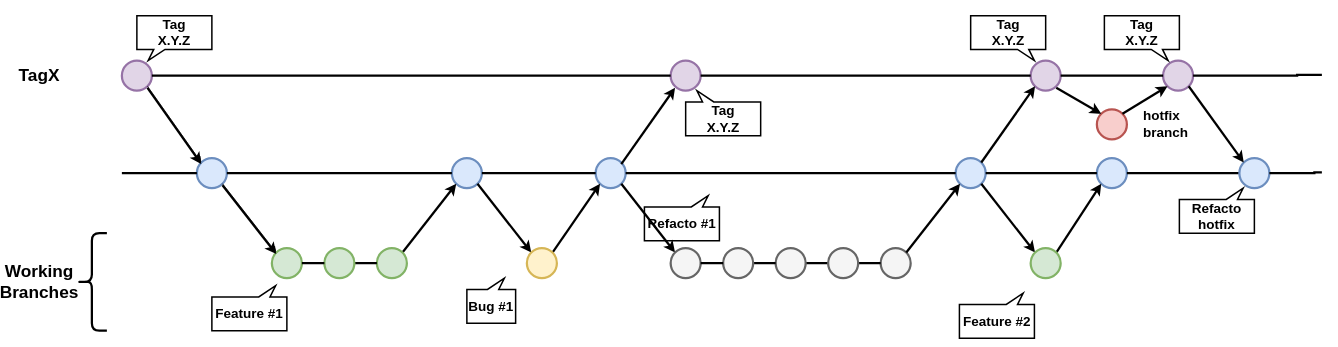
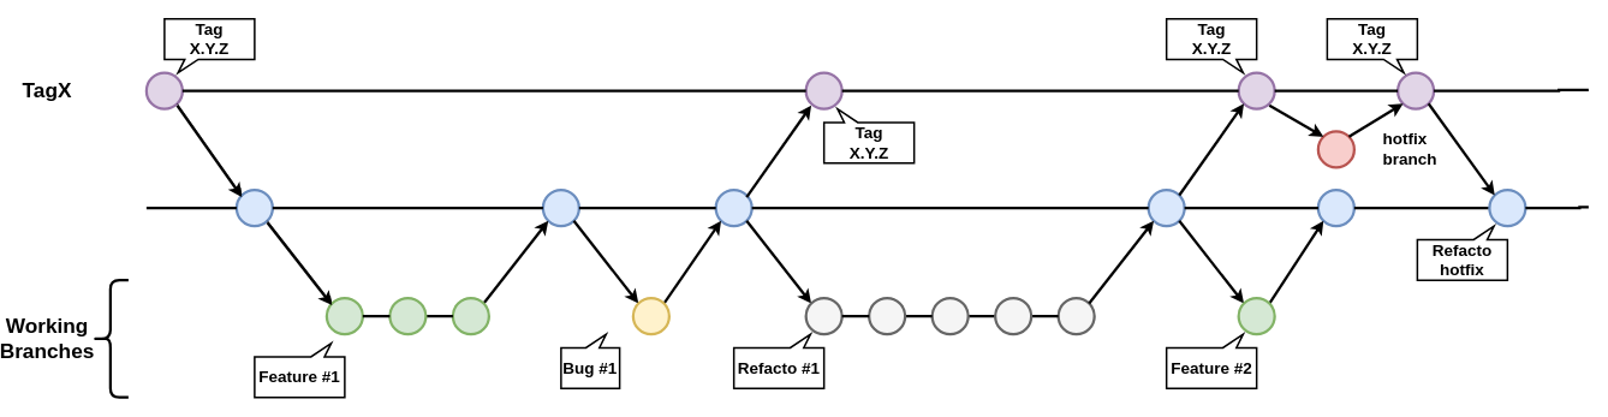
  <mxCell id="0" />
  <mxCell id="1" parent="0" />
  <mxCell id="2" value="" style="shape=curlyBracket;whiteSpace=wrap;html=1;rounded=1;strokeWidth=3;" parent="1" vertex="1"><mxGeometry x="90" y="310" width="40" height="130" as="geometry" /></mxCell>
  <mxCell id="3" value="&lt;b style=&quot;font-size: 23px&quot;&gt;Working&lt;br style=&quot;font-size: 23px&quot;&gt;Branches&lt;/b&gt;" style="text;html=1;strokeColor=none;fillColor=none;align=center;verticalAlign=middle;whiteSpace=wrap;rounded=0;fontSize=23;" parent="1" vertex="1"><mxGeometry x="20" y="365" width="40" height="20" as="geometry" /></mxCell>
  <mxCell id="4" value="&lt;b style=&quot;font-size: 23px;&quot;&gt;TagX&lt;/b&gt;" style="text;html=1;strokeColor=none;fillColor=none;align=center;verticalAlign=middle;whiteSpace=wrap;rounded=0;fontSize=23;" parent="1" vertex="1"><mxGeometry x="20" y="90" width="40" height="20" as="geometry" /></mxCell>
  <mxCell id="5" value="" style="ellipse;whiteSpace=wrap;html=1;aspect=fixed;fillColor=#e1d5e7;strokeColor=#9673a6;strokeWidth=3;" parent="1" vertex="1"><mxGeometry x="150" y="80" width="40" height="40" as="geometry" /></mxCell>
  <mxCell id="6" value="" style="ellipse;whiteSpace=wrap;html=1;aspect=fixed;fillColor=#e1d5e7;strokeColor=#9673a6;strokeWidth=3;" parent="1" vertex="1"><mxGeometry x="881.72" y="80" width="40" height="40" as="geometry" /></mxCell>
  <mxCell id="7" value="" style="ellipse;whiteSpace=wrap;html=1;aspect=fixed;fillColor=#e1d5e7;strokeColor=#9673a6;strokeWidth=3;" parent="1" vertex="1"><mxGeometry x="1361.72" y="80" width="40" height="40" as="geometry" /></mxCell>
  <mxCell id="8" value="" style="ellipse;whiteSpace=wrap;html=1;aspect=fixed;fillColor=#e1d5e7;strokeColor=#9673a6;strokeWidth=3;" parent="1" vertex="1"><mxGeometry x="1538.28" y="80" width="40" height="40" as="geometry" /></mxCell>
  <mxCell id="9" value="" style="ellipse;whiteSpace=wrap;html=1;aspect=fixed;fillColor=#dae8fc;strokeColor=#6c8ebf;strokeWidth=3;" parent="1" vertex="1"><mxGeometry x="250" y="210" width="40" height="40" as="geometry" /></mxCell>
  <mxCell id="10" value="" style="ellipse;whiteSpace=wrap;html=1;aspect=fixed;fillColor=#dae8fc;strokeColor=#6c8ebf;strokeWidth=3;" parent="1" vertex="1"><mxGeometry x="590" y="210" width="40" height="40" as="geometry" /></mxCell>
  <mxCell id="11" style="edgeStyle=orthogonalEdgeStyle;rounded=0;orthogonalLoop=1;jettySize=auto;html=1;endArrow=none;endFill=0;strokeWidth=3;" parent="1" source="9" target="10" edge="1"><mxGeometry x="100" y="140" as="geometry" /></mxCell>
  <mxCell id="12" value="" style="ellipse;whiteSpace=wrap;html=1;aspect=fixed;fillColor=#dae8fc;strokeColor=#6c8ebf;strokeWidth=3;" parent="1" vertex="1"><mxGeometry x="1261.72" y="210" width="40" height="40" as="geometry" /></mxCell>
  <mxCell id="13" value="" style="ellipse;whiteSpace=wrap;html=1;aspect=fixed;fillColor=#dae8fc;strokeColor=#6c8ebf;strokeWidth=3;" parent="1" vertex="1"><mxGeometry x="781.72" y="210" width="40" height="40" as="geometry" /></mxCell>
  <mxCell id="14" style="edgeStyle=orthogonalEdgeStyle;rounded=0;orthogonalLoop=1;jettySize=auto;html=1;endArrow=none;endFill=0;strokeWidth=3;" parent="1" source="10" target="13" edge="1"><mxGeometry x="370" y="140" as="geometry" /></mxCell>
  <mxCell id="15" style="edgeStyle=orthogonalEdgeStyle;rounded=0;orthogonalLoop=1;jettySize=auto;html=1;endArrow=none;endFill=0;" parent="1" edge="1"><mxGeometry x="100" y="260" as="geometry"><mxPoint x="250" y="350" as="targetPoint" /></mxGeometry></mxCell>
  <mxCell id="16" value="" style="endArrow=classic;html=1;exitX=1;exitY=1;exitDx=0;exitDy=0;entryX=0;entryY=0;entryDx=0;entryDy=0;" parent="1" source="5" target="9" edge="1"><mxGeometry width="50" height="50" relative="1" as="geometry"><mxPoint x="170" y="200" as="sourcePoint" /><mxPoint x="220" y="150" as="targetPoint" /></mxGeometry></mxCell>
  <mxCell id="17" value="" style="endArrow=classic;html=1;exitX=1;exitY=1;exitDx=0;exitDy=0;entryX=0;entryY=0;entryDx=0;entryDy=0;" parent="1" source="9" target="43" edge="1"><mxGeometry width="50" height="50" relative="1" as="geometry"><mxPoint x="194.142" y="124.142" as="sourcePoint" /><mxPoint x="265.858" y="225.858" as="targetPoint" /></mxGeometry></mxCell>
  <mxCell id="18" value="" style="endArrow=classic;html=1;exitX=1;exitY=0;exitDx=0;exitDy=0;entryX=0;entryY=1;entryDx=0;entryDy=0;strokeWidth=3;" parent="1" source="44" target="10" edge="1"><mxGeometry width="50" height="50" relative="1" as="geometry"><mxPoint x="294.142" y="254.142" as="sourcePoint" /><mxPoint x="365.858" y="345.858" as="targetPoint" /></mxGeometry></mxCell>
  <mxCell id="19" value="" style="endArrow=classic;html=1;exitX=1;exitY=1;exitDx=0;exitDy=0;entryX=0;entryY=0;entryDx=0;entryDy=0;strokeWidth=3;" parent="1" source="10" target="37" edge="1"><mxGeometry width="50" height="50" relative="1" as="geometry"><mxPoint x="294.142" y="254.142" as="sourcePoint" /><mxPoint x="365.858" y="345.858" as="targetPoint" /></mxGeometry></mxCell>
  <mxCell id="20" value="" style="endArrow=classic;html=1;entryX=0;entryY=1;entryDx=0;entryDy=0;strokeWidth=3;exitX=1;exitY=0;exitDx=0;exitDy=0;" parent="1" source="37" target="13" edge="1"><mxGeometry width="50" height="50" relative="1" as="geometry"><mxPoint x="780" y="330" as="sourcePoint" /><mxPoint x="801.72" y="330" as="targetPoint" /></mxGeometry></mxCell>
  <mxCell id="21" value="Feature #1" style="whiteSpace=wrap;html=1;shape=mxgraph.basic.rectCallout;dx=30;dy=15;boundedLbl=1;strokeWidth=2;fontStyle=1;fontSize=18;flipH=1;flipV=1;" parent="1" vertex="1"><mxGeometry x="270" y="380" width="100" height="60" as="geometry" /></mxCell>
  <mxCell id="22" value="Bug #1" style="whiteSpace=wrap;html=1;shape=mxgraph.basic.rectCallout;dx=30;dy=15;boundedLbl=1;strokeWidth=2;fontStyle=1;fontSize=18;flipH=1;flipV=1;" parent="1" vertex="1"><mxGeometry x="610" y="370" width="65" height="60" as="geometry" /></mxCell>
  <mxCell id="23" value="Tag&lt;br style=&quot;font-size: 18px;&quot;&gt;X.Y.Z" style="whiteSpace=wrap;html=1;shape=mxgraph.basic.rectCallout;dx=30;dy=15;boundedLbl=1;strokeWidth=2;fontStyle=1;fontSize=18;flipH=0;flipV=1;" parent="1" vertex="1"><mxGeometry x="901.72" y="120" width="100" height="60" as="geometry" /></mxCell>
- <mxCell id="24" value="Refacto #1" style="whiteSpace=wrap;html=1;shape=mxgraph.basic.rectCallout;dx=30;dy=15;boundedLbl=1;strokeWidth=2;fontStyle=1;fontSize=18;flipH=1;flipV=1;" parent="1" vertex="1"><mxGeometry x="846.72" y="260" width="100" height="60" as="geometry" /></mxCell>
+ <mxCell id="24" value="Refacto #1" style="whiteSpace=wrap;html=1;shape=mxgraph.basic.rectCallout;dx=30;dy=15;boundedLbl=1;strokeWidth=2;fontStyle=1;fontSize=18;flipH=1;flipV=1;" parent="1" vertex="1"><mxGeometry x="801.72" y="370" width="100" height="60" as="geometry" /></mxCell>
  <mxCell id="25" value="" style="endArrow=classic;html=1;entryX=0;entryY=0;entryDx=0;entryDy=0;exitX=1;exitY=1;exitDx=0;exitDy=0;strokeWidth=3;" parent="1" source="13" target="26" edge="1"><mxGeometry width="50" height="50" relative="1" as="geometry"><mxPoint x="871.72" y="270" as="sourcePoint" /><mxPoint x="797.578" y="254.142" as="targetPoint" /></mxGeometry></mxCell>
  <mxCell id="26" value="" style="ellipse;whiteSpace=wrap;html=1;aspect=fixed;fillColor=#f5f5f5;strokeColor=#666666;strokeWidth=3;fontColor=#333333;" parent="1" vertex="1"><mxGeometry x="881.72" y="330" width="40" height="40" as="geometry" /></mxCell>
  <mxCell id="27" style="edgeStyle=orthogonalEdgeStyle;rounded=0;orthogonalLoop=1;jettySize=auto;html=1;fontSize=13;endArrow=none;endFill=0;strokeWidth=3;" parent="1" source="28" target="34" edge="1"><mxGeometry relative="1" as="geometry" /></mxCell>
  <mxCell id="28" value="" style="ellipse;whiteSpace=wrap;html=1;aspect=fixed;fillColor=#f5f5f5;strokeColor=#666666;strokeWidth=3;fontColor=#333333;" parent="1" vertex="1"><mxGeometry x="1021.72" y="330" width="40" height="40" as="geometry" /></mxCell>
  <mxCell id="29" style="edgeStyle=orthogonalEdgeStyle;rounded=0;orthogonalLoop=1;jettySize=auto;html=1;endArrow=none;endFill=0;strokeWidth=3;" parent="1" source="30" target="28" edge="1"><mxGeometry x="661.72" y="260" as="geometry" /></mxCell>
  <mxCell id="30" value="" style="ellipse;whiteSpace=wrap;html=1;aspect=fixed;fillColor=#f5f5f5;strokeColor=#666666;strokeWidth=3;fontColor=#333333;" parent="1" vertex="1"><mxGeometry x="951.72" y="330" width="40" height="40" as="geometry" /></mxCell>
  <mxCell id="31" style="edgeStyle=orthogonalEdgeStyle;rounded=0;orthogonalLoop=1;jettySize=auto;html=1;endArrow=none;endFill=0;strokeWidth=3;" parent="1" source="26" target="30" edge="1"><mxGeometry x="661.72" y="260" as="geometry" /></mxCell>
  <mxCell id="32" value="" style="ellipse;whiteSpace=wrap;html=1;aspect=fixed;fillColor=#f5f5f5;strokeColor=#666666;strokeWidth=3;fontColor=#333333;" parent="1" vertex="1"><mxGeometry x="1161.72" y="330" width="40" height="40" as="geometry" /></mxCell>
  <mxCell id="33" style="edgeStyle=orthogonalEdgeStyle;rounded=0;orthogonalLoop=1;jettySize=auto;html=1;endArrow=none;endFill=0;strokeWidth=3;" parent="1" source="34" target="32" edge="1"><mxGeometry x="801.72" y="260" as="geometry" /></mxCell>
  <mxCell id="34" value="" style="ellipse;whiteSpace=wrap;html=1;aspect=fixed;fillColor=#f5f5f5;strokeColor=#666666;strokeWidth=3;fontColor=#333333;" parent="1" vertex="1"><mxGeometry x="1091.72" y="330" width="40" height="40" as="geometry" /></mxCell>
  <mxCell id="35" value="" style="endArrow=classic;html=1;exitX=1;exitY=0;exitDx=0;exitDy=0;entryX=0;entryY=1;entryDx=0;entryDy=0;strokeWidth=3;" parent="1" source="32" target="12" edge="1"><mxGeometry width="50" height="50" relative="1" as="geometry"><mxPoint x="725.862" y="345.858" as="sourcePoint" /><mxPoint x="797.578" y="254.142" as="targetPoint" /></mxGeometry></mxCell>
  <mxCell id="36" value="Tag&lt;br style=&quot;font-size: 18px;&quot;&gt;X.Y.Z" style="whiteSpace=wrap;html=1;shape=mxgraph.basic.rectCallout;dx=30;dy=15;boundedLbl=1;strokeWidth=2;fontStyle=1;fontSize=18;flipH=1;flipV=0;" parent="1" vertex="1"><mxGeometry x="1281.72" y="20" width="100" height="60" as="geometry" /></mxCell>
  <mxCell id="37" value="" style="ellipse;whiteSpace=wrap;html=1;aspect=fixed;fillColor=#fff2cc;strokeColor=#d6b656;strokeWidth=3;" parent="1" vertex="1"><mxGeometry x="690" y="330" width="40" height="40" as="geometry" /></mxCell>
  <mxCell id="38" value="" style="ellipse;whiteSpace=wrap;html=1;aspect=fixed;fillColor=#f8cecc;strokeColor=#b85450;strokeWidth=3;" parent="1" vertex="1"><mxGeometry x="1450" y="145" width="40" height="40" as="geometry" /></mxCell>
  <mxCell id="39" value="" style="endArrow=classic;html=1;exitX=1;exitY=0;exitDx=0;exitDy=0;entryX=0;entryY=1;entryDx=0;entryDy=0;strokeWidth=3;" parent="1" source="38" target="8" edge="1"><mxGeometry width="50" height="50" relative="1" as="geometry"><mxPoint x="1405.862" y="124.142" as="sourcePoint" /><mxPoint x="1437.578" y="155.858" as="targetPoint" /></mxGeometry></mxCell>
- <mxCell id="40" value="&lt;span style=&quot;font-weight: 700&quot;&gt;hotfix branch&lt;/span&gt;" style="text;html=1;strokeColor=none;fillColor=none;align=left;verticalAlign=middle;whiteSpace=wrap;rounded=0;fontSize=18;" parent="1" vertex="1"><mxGeometry x="1510" y="140" width="64" height="50" as="geometry" /></mxCell>
+ <mxCell id="40" value="&lt;span style=&quot;font-weight: 700&quot;&gt;hotfix branch&lt;/span&gt;" style="text;html=1;strokeColor=none;fillColor=none;align=left;verticalAlign=middle;whiteSpace=wrap;rounded=0;fontSize=18;" parent="1" vertex="1"><mxGeometry x="1520" y="140" width="64" height="50" as="geometry" /></mxCell>
  <mxCell id="41" value="" style="ellipse;whiteSpace=wrap;html=1;aspect=fixed;fillColor=#dae8fc;strokeColor=#6c8ebf;strokeWidth=3;" parent="1" vertex="1"><mxGeometry x="1450" y="210" width="40" height="40" as="geometry" /></mxCell>
  <mxCell id="42" value="Tag&lt;br style=&quot;font-size: 18px;&quot;&gt;X.Y.Z" style="whiteSpace=wrap;html=1;shape=mxgraph.basic.rectCallout;dx=30;dy=15;boundedLbl=1;strokeWidth=2;fontStyle=1;fontSize=18;flipH=0;flipV=0;" parent="1" vertex="1"><mxGeometry x="170" y="20" width="100" height="60" as="geometry" /></mxCell>
  <mxCell id="43" value="" style="ellipse;whiteSpace=wrap;html=1;aspect=fixed;fillColor=#d5e8d4;strokeColor=#82b366;strokeWidth=3;" parent="1" vertex="1"><mxGeometry x="350" y="330" width="40" height="40" as="geometry" /></mxCell>
  <mxCell id="44" value="" style="ellipse;whiteSpace=wrap;html=1;aspect=fixed;fillColor=#d5e8d4;strokeColor=#82b366;strokeWidth=3;" parent="1" vertex="1"><mxGeometry x="490" y="330" width="40" height="40" as="geometry" /></mxCell>
  <mxCell id="45" style="edgeStyle=orthogonalEdgeStyle;rounded=0;orthogonalLoop=1;jettySize=auto;html=1;endArrow=none;endFill=0;strokeWidth=3;" parent="1" source="46" target="44" edge="1"><mxGeometry x="130" y="260" as="geometry" /></mxCell>
  <mxCell id="46" value="" style="ellipse;whiteSpace=wrap;html=1;aspect=fixed;fillColor=#d5e8d4;strokeColor=#82b366;strokeWidth=3;" parent="1" vertex="1"><mxGeometry x="420" y="330" width="40" height="40" as="geometry" /></mxCell>
  <mxCell id="47" style="edgeStyle=orthogonalEdgeStyle;rounded=0;orthogonalLoop=1;jettySize=auto;html=1;endArrow=none;endFill=0;strokeWidth=3;" parent="1" source="43" target="46" edge="1"><mxGeometry x="130" y="260" as="geometry" /></mxCell>
  <mxCell id="48" style="edgeStyle=orthogonalEdgeStyle;rounded=0;orthogonalLoop=1;jettySize=auto;html=1;endArrow=none;endFill=0;strokeWidth=3;entryX=1;entryY=0.5;entryDx=0;entryDy=0;exitX=0;exitY=0.5;exitDx=0;exitDy=0;" parent="1" edge="1" target="12" source="41"><mxGeometry x="1161.78" y="232.07" as="geometry"><mxPoint x="1700" y="540" as="sourcePoint" /><mxPoint x="1540.06" y="660" as="targetPoint" /><Array as="points"><mxPoint x="1390" y="230" /><mxPoint x="1390" y="230" /></Array></mxGeometry></mxCell>
  <mxCell id="49" style="edgeStyle=orthogonalEdgeStyle;rounded=0;orthogonalLoop=1;jettySize=auto;html=1;endArrow=none;endFill=0;strokeWidth=3;exitX=1;exitY=0.5;exitDx=0;exitDy=0;entryX=0;entryY=0.5;entryDx=0;entryDy=0;" parent="1" edge="1" target="65" source="41"><mxGeometry x="911.72" y="152.07" as="geometry"><mxPoint x="1640" y="430" as="sourcePoint" /><mxPoint x="1630" y="230" as="targetPoint" /><Array as="points"><mxPoint x="1600" y="230" /><mxPoint x="1600" y="230" /></Array></mxGeometry></mxCell>
  <mxCell id="50" style="edgeStyle=orthogonalEdgeStyle;rounded=0;orthogonalLoop=1;jettySize=auto;html=1;endArrow=none;endFill=0;strokeWidth=3;entryX=0;entryY=0.5;entryDx=0;entryDy=0;exitX=1;exitY=0.5;exitDx=0;exitDy=0;startArrow=none;" parent="1" edge="1" target="8" source="7"><mxGeometry x="1141.72" y="12.07" as="geometry"><mxPoint x="1590" y="-80" as="sourcePoint" /><mxPoint x="1402" y="-30" as="targetPoint" /><Array as="points"><mxPoint x="1450" y="100" /><mxPoint x="1450" y="100" /></Array></mxGeometry></mxCell>
  <mxCell id="51" value="" style="endArrow=classic;html=1;exitX=1;exitY=1;exitDx=0;exitDy=0;entryX=0;entryY=0;entryDx=0;entryDy=0;strokeWidth=3;" parent="1" edge="1" target="38"><mxGeometry width="50" height="50" relative="1" as="geometry"><mxPoint x="1395.862" y="116.212" as="sourcePoint" /><mxPoint x="1427.578" y="147.928" as="targetPoint" /></mxGeometry></mxCell>
  <mxCell id="52" value="" style="endArrow=classic;html=1;exitX=1;exitY=0;exitDx=0;exitDy=0;entryX=0;entryY=1;entryDx=0;entryDy=0;strokeWidth=3;" parent="1" edge="1" target="7" source="12"><mxGeometry width="50" height="50" relative="1" as="geometry"><mxPoint x="1160.002" y="521.718" as="sourcePoint" /><mxPoint x="1231.718" y="420.002" as="targetPoint" /></mxGeometry></mxCell>
  <mxCell id="53" style="edgeStyle=orthogonalEdgeStyle;rounded=0;orthogonalLoop=1;jettySize=auto;html=1;endArrow=none;endFill=0;strokeWidth=3;exitX=1;exitY=0.5;exitDx=0;exitDy=0;entryX=0;entryY=0.5;entryDx=0;entryDy=0;" parent="1" edge="1" target="7" source="6"><mxGeometry x="720" y="-30" as="geometry"><mxPoint x="910" y="60" as="sourcePoint" /><mxPoint x="1350" y="60" as="targetPoint" /></mxGeometry></mxCell>
  <mxCell id="54" value="" style="endArrow=classic;html=1;exitX=1;exitY=0;exitDx=0;exitDy=0;entryX=0;entryY=1;entryDx=0;entryDy=0;strokeWidth=3;" parent="1" edge="1"><mxGeometry width="50" height="50" relative="1" as="geometry"><mxPoint x="815.862" y="217.928" as="sourcePoint" /><mxPoint x="887.578" y="116.212" as="targetPoint" /><Array as="points" /></mxGeometry></mxCell>
  <mxCell id="55" style="edgeStyle=orthogonalEdgeStyle;rounded=0;orthogonalLoop=1;jettySize=auto;html=1;endArrow=none;endFill=0;strokeWidth=3;exitX=1;exitY=0.5;exitDx=0;exitDy=0;entryX=0;entryY=0.5;entryDx=0;entryDy=0;" parent="1" edge="1" target="12" source="13"><mxGeometry x="500" y="470" as="geometry"><mxPoint x="830" y="560" as="sourcePoint" /><mxPoint x="1140" y="290" as="targetPoint" /></mxGeometry></mxCell>
  <mxCell id="56" style="edgeStyle=orthogonalEdgeStyle;rounded=0;orthogonalLoop=1;jettySize=auto;html=1;endArrow=none;endFill=0;strokeWidth=3;exitX=1;exitY=0.5;exitDx=0;exitDy=0;entryX=0;entryY=0.5;entryDx=0;entryDy=0;" parent="1" edge="1" target="6" source="5"><mxGeometry x="100" y="-190" as="geometry"><mxPoint x="190" y="-100" as="sourcePoint" /><mxPoint x="650" y="-140" as="targetPoint" /></mxGeometry></mxCell>
  <mxCell id="57" value="" style="endArrow=classic;html=1;exitX=1;exitY=1;exitDx=0;exitDy=0;entryX=0;entryY=0;entryDx=0;entryDy=0;strokeWidth=3;" parent="1" edge="1"><mxGeometry width="50" height="50" relative="1" as="geometry"><mxPoint x="184.142" y="116.212" as="sourcePoint" /><mxPoint x="255.858" y="217.928" as="targetPoint" /></mxGeometry></mxCell>
  <mxCell id="58" value="" style="endArrow=none;html=1;exitX=0;exitY=0.5;exitDx=0;exitDy=0;strokeWidth=3;" parent="1" edge="1" source="9"><mxGeometry x="150" y="470" width="50" height="50" as="geometry"><mxPoint x="290" y="550" as="sourcePoint" /><mxPoint x="150" y="230" as="targetPoint" /></mxGeometry></mxCell>
  <mxCell id="59" value="" style="endArrow=classic;html=1;exitX=1;exitY=1;exitDx=0;exitDy=0;entryX=0;entryY=0;entryDx=0;entryDy=0;strokeWidth=3;" parent="1" edge="1"><mxGeometry width="50" height="50" relative="1" as="geometry"><mxPoint x="284.142" y="246.212" as="sourcePoint" /><mxPoint x="355.858" y="337.928" as="targetPoint" /></mxGeometry></mxCell>
  <mxCell id="60" value="" style="endArrow=classic;html=1;entryX=0;entryY=0;entryDx=0;entryDy=0;strokeWidth=3;exitX=1;exitY=1;exitDx=0;exitDy=0;" edge="1" parent="1" target="63" source="12"><mxGeometry width="50" height="50" relative="1" as="geometry"><mxPoint x="1296" y="300" as="sourcePoint" /><mxPoint x="1037.578" y="345.858" as="targetPoint" /></mxGeometry></mxCell>
  <mxCell id="61" value="" style="endArrow=classic;html=1;strokeWidth=3;exitX=1;exitY=0;exitDx=0;exitDy=0;entryX=0;entryY=1;entryDx=0;entryDy=0;" edge="1" parent="1" source="63" target="41"><mxGeometry width="50" height="50" relative="1" as="geometry"><mxPoint x="1451.72" y="330" as="sourcePoint" /><mxPoint x="1500" y="360" as="targetPoint" /></mxGeometry></mxCell>
- <mxCell id="62" value="Feature #2" style="whiteSpace=wrap;html=1;shape=mxgraph.basic.rectCallout;dx=30;dy=15;boundedLbl=1;strokeWidth=2;fontStyle=1;fontSize=18;flipH=1;flipV=1;" vertex="1" parent="1"><mxGeometry x="1266.72" y="390" width="100" height="60" as="geometry" /></mxCell>
+ <mxCell id="62" value="Feature #2" style="whiteSpace=wrap;html=1;shape=mxgraph.basic.rectCallout;dx=30;dy=15;boundedLbl=1;strokeWidth=2;fontStyle=1;fontSize=18;flipH=1;flipV=1;" vertex="1" parent="1"><mxGeometry x="1281.72" y="370" width="100" height="60" as="geometry" /></mxCell>
  <mxCell id="63" value="" style="ellipse;whiteSpace=wrap;html=1;aspect=fixed;fillColor=#d5e8d4;strokeColor=#82b366;strokeWidth=3;" vertex="1" parent="1"><mxGeometry x="1361.72" y="330" width="40" height="40" as="geometry" /></mxCell>
  <mxCell id="64" value="Tag&lt;br style=&quot;font-size: 18px;&quot;&gt;X.Y.Z" style="whiteSpace=wrap;html=1;shape=mxgraph.basic.rectCallout;dx=30;dy=15;boundedLbl=1;strokeWidth=2;fontStyle=1;fontSize=18;flipH=1;flipV=0;" vertex="1" parent="1"><mxGeometry x="1460" y="20" width="100" height="60" as="geometry" /></mxCell>
  <mxCell id="65" value="" style="ellipse;whiteSpace=wrap;html=1;aspect=fixed;fillColor=#dae8fc;strokeColor=#6c8ebf;strokeWidth=3;" vertex="1" parent="1"><mxGeometry x="1640" y="210" width="40" height="40" as="geometry" /></mxCell>
  <mxCell id="66" style="edgeStyle=orthogonalEdgeStyle;rounded=0;orthogonalLoop=1;jettySize=auto;html=1;endArrow=none;endFill=0;strokeWidth=3;exitX=1;exitY=0.5;exitDx=0;exitDy=0;" edge="1" parent="1" source="65"><mxGeometry x="1111.72" y="151.48" as="geometry"><mxPoint x="1690" y="229.41" as="sourcePoint" /><mxPoint x="1750" y="229" as="targetPoint" /><Array as="points"><mxPoint x="1740" y="230" /></Array></mxGeometry></mxCell>
  <mxCell id="67" value="" style="endArrow=classic;html=1;strokeWidth=3;entryX=0;entryY=0;entryDx=0;entryDy=0;exitX=1;exitY=1;exitDx=0;exitDy=0;" edge="1" parent="1" source="8" target="65"><mxGeometry width="50" height="50" relative="1" as="geometry"><mxPoint x="1620" y="100" as="sourcePoint" /><mxPoint x="1690" y="50" as="targetPoint" /></mxGeometry></mxCell>
  <mxCell id="68" style="edgeStyle=orthogonalEdgeStyle;rounded=0;orthogonalLoop=1;jettySize=auto;html=1;endArrow=none;endFill=0;strokeWidth=3;startArrow=none;exitX=1;exitY=0.5;exitDx=0;exitDy=0;" edge="1" parent="1" source="8"><mxGeometry x="1320.0" y="11.48" as="geometry"><mxPoint x="1628" y="140" as="sourcePoint" /><mxPoint x="1750" y="99" as="targetPoint" /><Array as="points"><mxPoint x="1717" y="99" /></Array></mxGeometry></mxCell>
  <mxCell id="69" value="Refacto&lt;br&gt;hotfix" style="whiteSpace=wrap;html=1;shape=mxgraph.basic.rectCallout;dx=30;dy=15;boundedLbl=1;strokeWidth=2;fontStyle=1;fontSize=18;flipH=1;flipV=1;" vertex="1" parent="1"><mxGeometry x="1560" y="250" width="100" height="60" as="geometry" /></mxCell>
